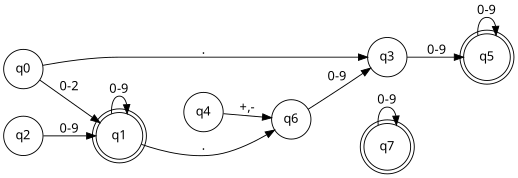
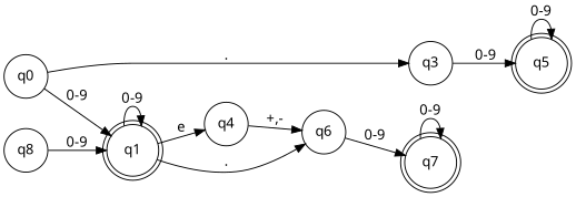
  digraph {
    fontname="Noto Sans"
    rankdir=LR
    node [fontname="Noto Sans" shape=circle]
    edge [fontname="Noto Sans"]
    q1 [shape=doublecircle]
    q4
    q6
    q5 [shape=doublecircle]
    q3
    q7 [shape=doublecircle]
    q0
-   q2
+   q2 [label=q8]
    q1 -> q1 [label="0-9"]
+   q1 -> q4 [label=e]
    q1 -> q6 [label="."]
    q4 -> q6 [label="+,-"]
-   q6 -> q3 [label="0-9"]
+   q6 -> q7 [label="0-9"]
    q5 -> q5 [label="0-9"]
    q3 -> q5 [label="0-9"]
    q7 -> q7 [label="0-9"]
-   q0 -> q1 [label="0-2"]
+   q0 -> q1 [label="0-9"]
    q0 -> q3 [label="."]
    q2 -> q1 [label="0-9"]
  }
